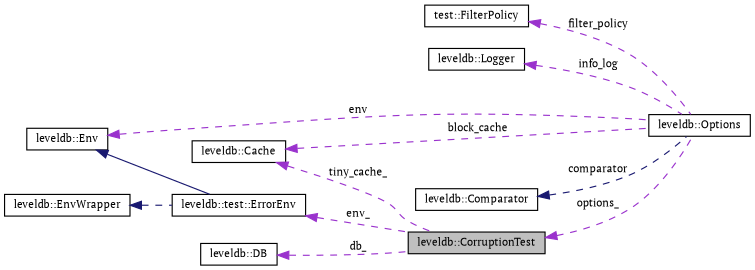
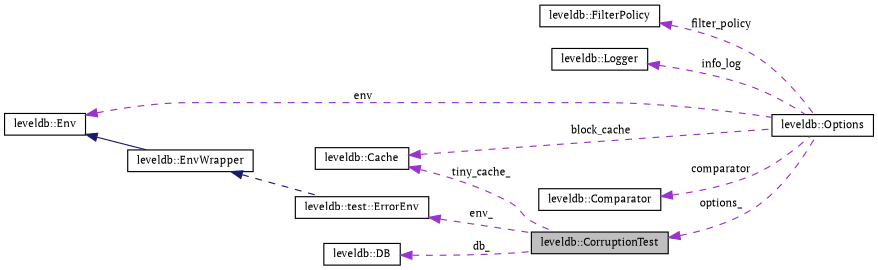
  digraph {
    fontname="PT Serif"
    rankdir=LR
    node [color=black fillcolor=white fontname="PT Serif" fontsize=10 shape=record style=filled]
    edge [color=darkorchid3 dir=back fontname="PT Serif" fontsize=10 labelfontname=Helvetica labelfontsize=10 style=dashed]
    n1 [fillcolor=grey75 fontcolor=black height=0.2 label="leveldb::CorruptionTest" width=0.4]
    n2 [height=0.2 label="leveldb::Options" width=0.4]
-   n3 [height=0.2 label="test::FilterPolicy" width=0.4]
+   n3 [height=0.2 label="leveldb::FilterPolicy" width=0.4]
    n4 [height=0.2 label="leveldb::Logger" width=0.4]
    n5 [height=0.2 label="leveldb::Env" width=0.4]
    n6 [height=0.2 label="leveldb::EnvWrapper" width=0.4]
    n7 [height=0.2 label="leveldb::test::ErrorEnv" width=0.4]
    n8 [height=0.2 label="leveldb::Comparator" width=0.4]
    n9 [height=0.2 label="leveldb::Cache" width=0.4]
    n10 [height=0.2 label="leveldb::DB" width=0.4]
    n1 -> n2 [label=" options_"]
    n3 -> n2 [label=" filter_policy"]
    n4 -> n2 [label=" info_log"]
    n5 -> n2 [label=" env"]
-   n5 -> n7 [color=midnightblue style=solid]
+   n5 -> n6 [color=midnightblue style=solid]
    n6 -> n7 [color=midnightblue]
    n7 -> n1 [label=" env_"]
-   n8 -> n2 [color=midnightblue label=" comparator"]
+   n8 -> n2 [label=" comparator"]
    n9 -> n1 [label=" tiny_cache_"]
    n9 -> n2 [label=" block_cache"]
    n10 -> n1 [label=" db_"]
  }
